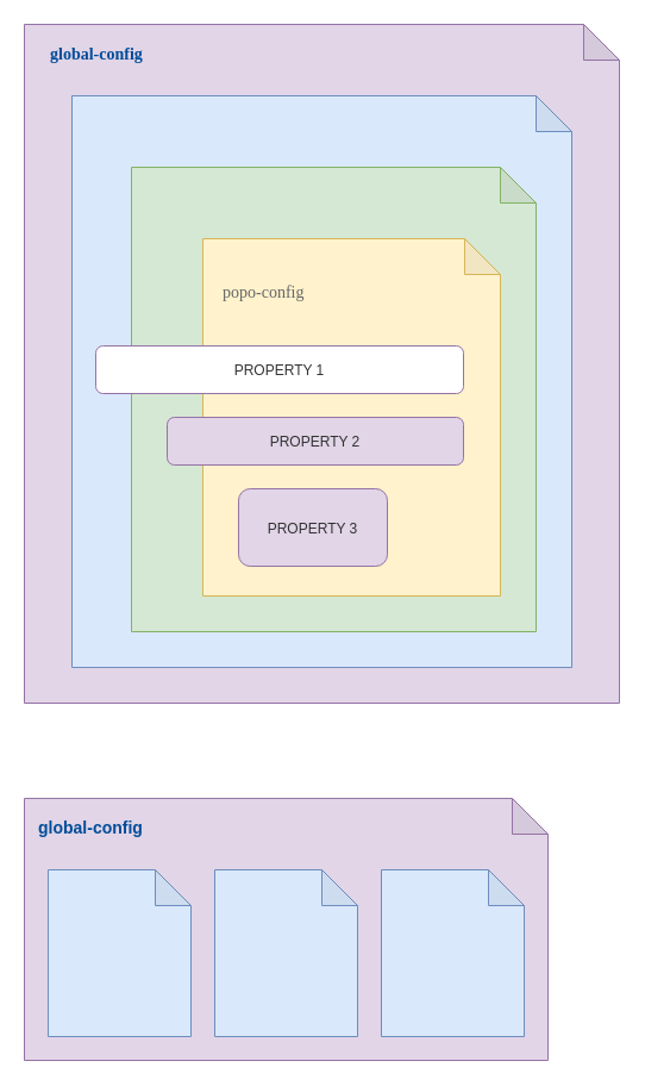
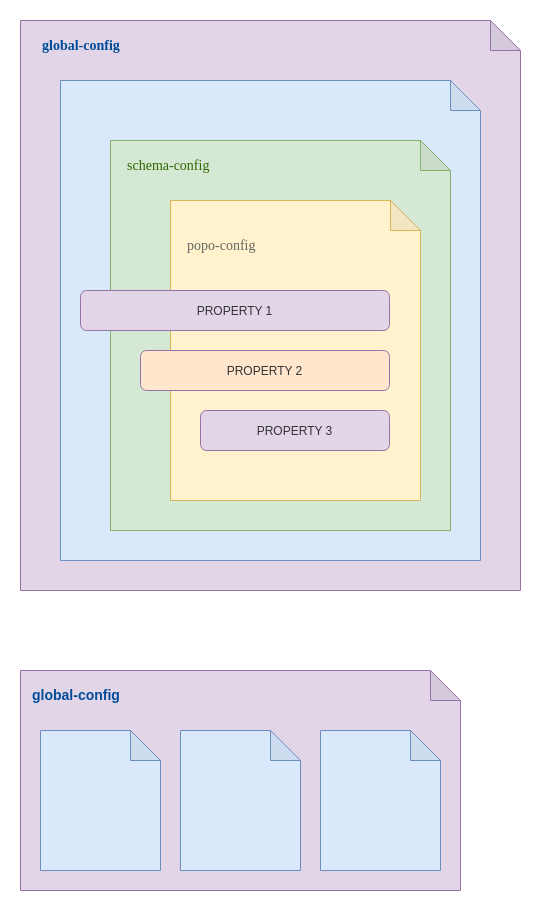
  <mxCell id="0" />
  <mxCell id="1" parent="0" />
  <mxCell id="2" value="" style="shape=note;whiteSpace=wrap;html=1;backgroundOutline=1;darkOpacity=0.05;fillColor=#e1d5e7;strokeColor=#9673a6;" parent="1" vertex="1"><mxGeometry width="500" height="570" as="geometry" x="20" y="20" /></mxCell>
  <mxCell id="3" value="&lt;div style=&quot;text-align: center ; font-size: 14px&quot;&gt;&lt;font face=&quot;Verdana&quot;&gt;global-config&lt;/font&gt;&lt;/div&gt;" style="text;whiteSpace=wrap;html=1;fontSize=14;fontStyle=1;fillColor=none;fontColor=#004C99;" parent="1" vertex="1"><mxGeometry x="40" y="30" width="210" height="30" as="geometry" /></mxCell>
  <mxCell id="4" value="" style="shape=note;whiteSpace=wrap;html=1;backgroundOutline=1;darkOpacity=0.05;fillColor=#e1d5e7;strokeColor=#9673a6;" parent="1" vertex="1"><mxGeometry y="670" width="440" height="220" as="geometry" x="20" /></mxCell>
  <mxCell id="5" value="&lt;div style=&quot;text-align: center ; font-size: 14px&quot;&gt;&lt;font face=&quot;helvetica&quot;&gt;global-config&lt;/font&gt;&lt;/div&gt;" style="text;whiteSpace=wrap;html=1;fontSize=14;fontStyle=1;fillColor=none;fontColor=#004C99;" parent="1" vertex="1"><mxGeometry x="30" y="680" width="210" height="30" as="geometry" /></mxCell>
  <mxCell id="6" value="" style="shape=note;whiteSpace=wrap;html=1;backgroundOutline=1;darkOpacity=0.05;fillColor=#dae8fc;strokeColor=#6c8ebf;" parent="1" vertex="1"><mxGeometry x="40" y="730" width="120" height="140" as="geometry" /></mxCell>
  <mxCell id="7" value="" style="shape=note;whiteSpace=wrap;html=1;backgroundOutline=1;darkOpacity=0.05;fillColor=#dae8fc;strokeColor=#6c8ebf;" parent="1" vertex="1"><mxGeometry x="180" y="730" width="120" height="140" as="geometry" /></mxCell>
  <mxCell id="8" value="" style="shape=note;whiteSpace=wrap;html=1;backgroundOutline=1;darkOpacity=0.05;fillColor=#dae8fc;strokeColor=#6c8ebf;" parent="1" vertex="1"><mxGeometry x="320" y="730" width="120" height="140" as="geometry" /></mxCell>
  <mxCell id="9" value="" style="shape=note;whiteSpace=wrap;html=1;backgroundOutline=1;darkOpacity=0.05;fillColor=#dae8fc;strokeColor=#6c8ebf;" parent="1" vertex="1"><mxGeometry x="60" y="80" width="420" height="480" as="geometry" /></mxCell>
  <mxCell id="10" value="" style="shape=note;whiteSpace=wrap;html=1;backgroundOutline=1;darkOpacity=0.05;fillColor=#d5e8d4;strokeColor=#82b366;" parent="1" vertex="1"><mxGeometry x="110" y="140" width="340" height="390" as="geometry" /></mxCell>
+ <mxCell id="11" value="&lt;div style=&quot;font-size: 14px&quot;&gt;&lt;span style=&quot;font-size: 14px ; font-style: normal ; letter-spacing: normal ; text-align: center ; text-indent: 0px ; text-transform: none ; word-spacing: 0px ; float: none ; display: inline&quot;&gt;&lt;font face=&quot;Verdana&quot;&gt;schema-config&lt;/font&gt;&lt;/span&gt;&lt;/div&gt;" style="text;whiteSpace=wrap;html=1;fontSize=14;fontStyle=0;fillColor=none;fontColor=#336600;" parent="1" vertex="1"><mxGeometry x="124.5" y="150" width="220" height="30" as="geometry" /></mxCell>
  <mxCell id="12" value="" style="shape=note;whiteSpace=wrap;html=1;backgroundOutline=1;darkOpacity=0.05;fillColor=#fff2cc;strokeColor=#d6b656;" parent="1" vertex="1"><mxGeometry x="170" y="200" width="250" height="300" as="geometry" /></mxCell>
  <mxCell id="13" value="&lt;div style=&quot;font-size: 14px&quot;&gt;&lt;span style=&quot;font-size: 14px ; font-style: normal ; letter-spacing: normal ; text-align: center ; text-indent: 0px ; text-transform: none ; word-spacing: 0px ; float: none ; display: inline&quot;&gt;&lt;font face=&quot;Verdana&quot;&gt;popo-config&lt;/font&gt;&lt;/span&gt;&lt;/div&gt;" style="text;whiteSpace=wrap;html=1;fontSize=14;fontStyle=0;fillColor=none;fontColor=#666666;" parent="1" vertex="1"><mxGeometry x="185" y="230" width="220" height="30" as="geometry" /></mxCell>
- <mxCell id="14" value="PROPERTY 1" style="rounded=1;fillColor=#ffffff;fontSize=12;strokeColor=#9673a6;fontColor=#333333;" parent="1" vertex="1"><mxGeometry x="80" y="290" width="309" height="40" as="geometry" /></mxCell>
- <mxCell id="15" value="PROPERTY 2" style="rounded=1;fillColor=#e1d5e7;fontSize=12;strokeColor=#9673a6;fontColor=#333333;" parent="1" vertex="1"><mxGeometry x="140" y="350" width="249" height="40" as="geometry" /></mxCell>
- <mxCell id="16" value="PROPERTY 3" style="rounded=1;fillColor=#e1d5e7;fontSize=12;strokeColor=#9673a6;fontColor=#333333;" parent="1" vertex="1"><mxGeometry x="200" y="410" width="125" height="65" as="geometry" /></mxCell>
+ <mxCell id="14" value="PROPERTY 1" style="rounded=1;fillColor=#e1d5e7;fontSize=12;strokeColor=#9673a6;fontColor=#333333;" parent="1" vertex="1"><mxGeometry x="80" y="290" width="309" height="40" as="geometry" /></mxCell>
+ <mxCell id="15" value="PROPERTY 2" style="rounded=1;fillColor=#ffe6cc;fontSize=12;strokeColor=#9673a6;fontColor=#333333;" parent="1" vertex="1"><mxGeometry x="140" y="350" width="249" height="40" as="geometry" /></mxCell>
+ <mxCell id="16" value="PROPERTY 3" style="rounded=1;fillColor=#e1d5e7;fontSize=12;strokeColor=#9673a6;fontColor=#333333;" parent="1" vertex="1"><mxGeometry x="200" y="410" width="189" height="40" as="geometry" /></mxCell>
